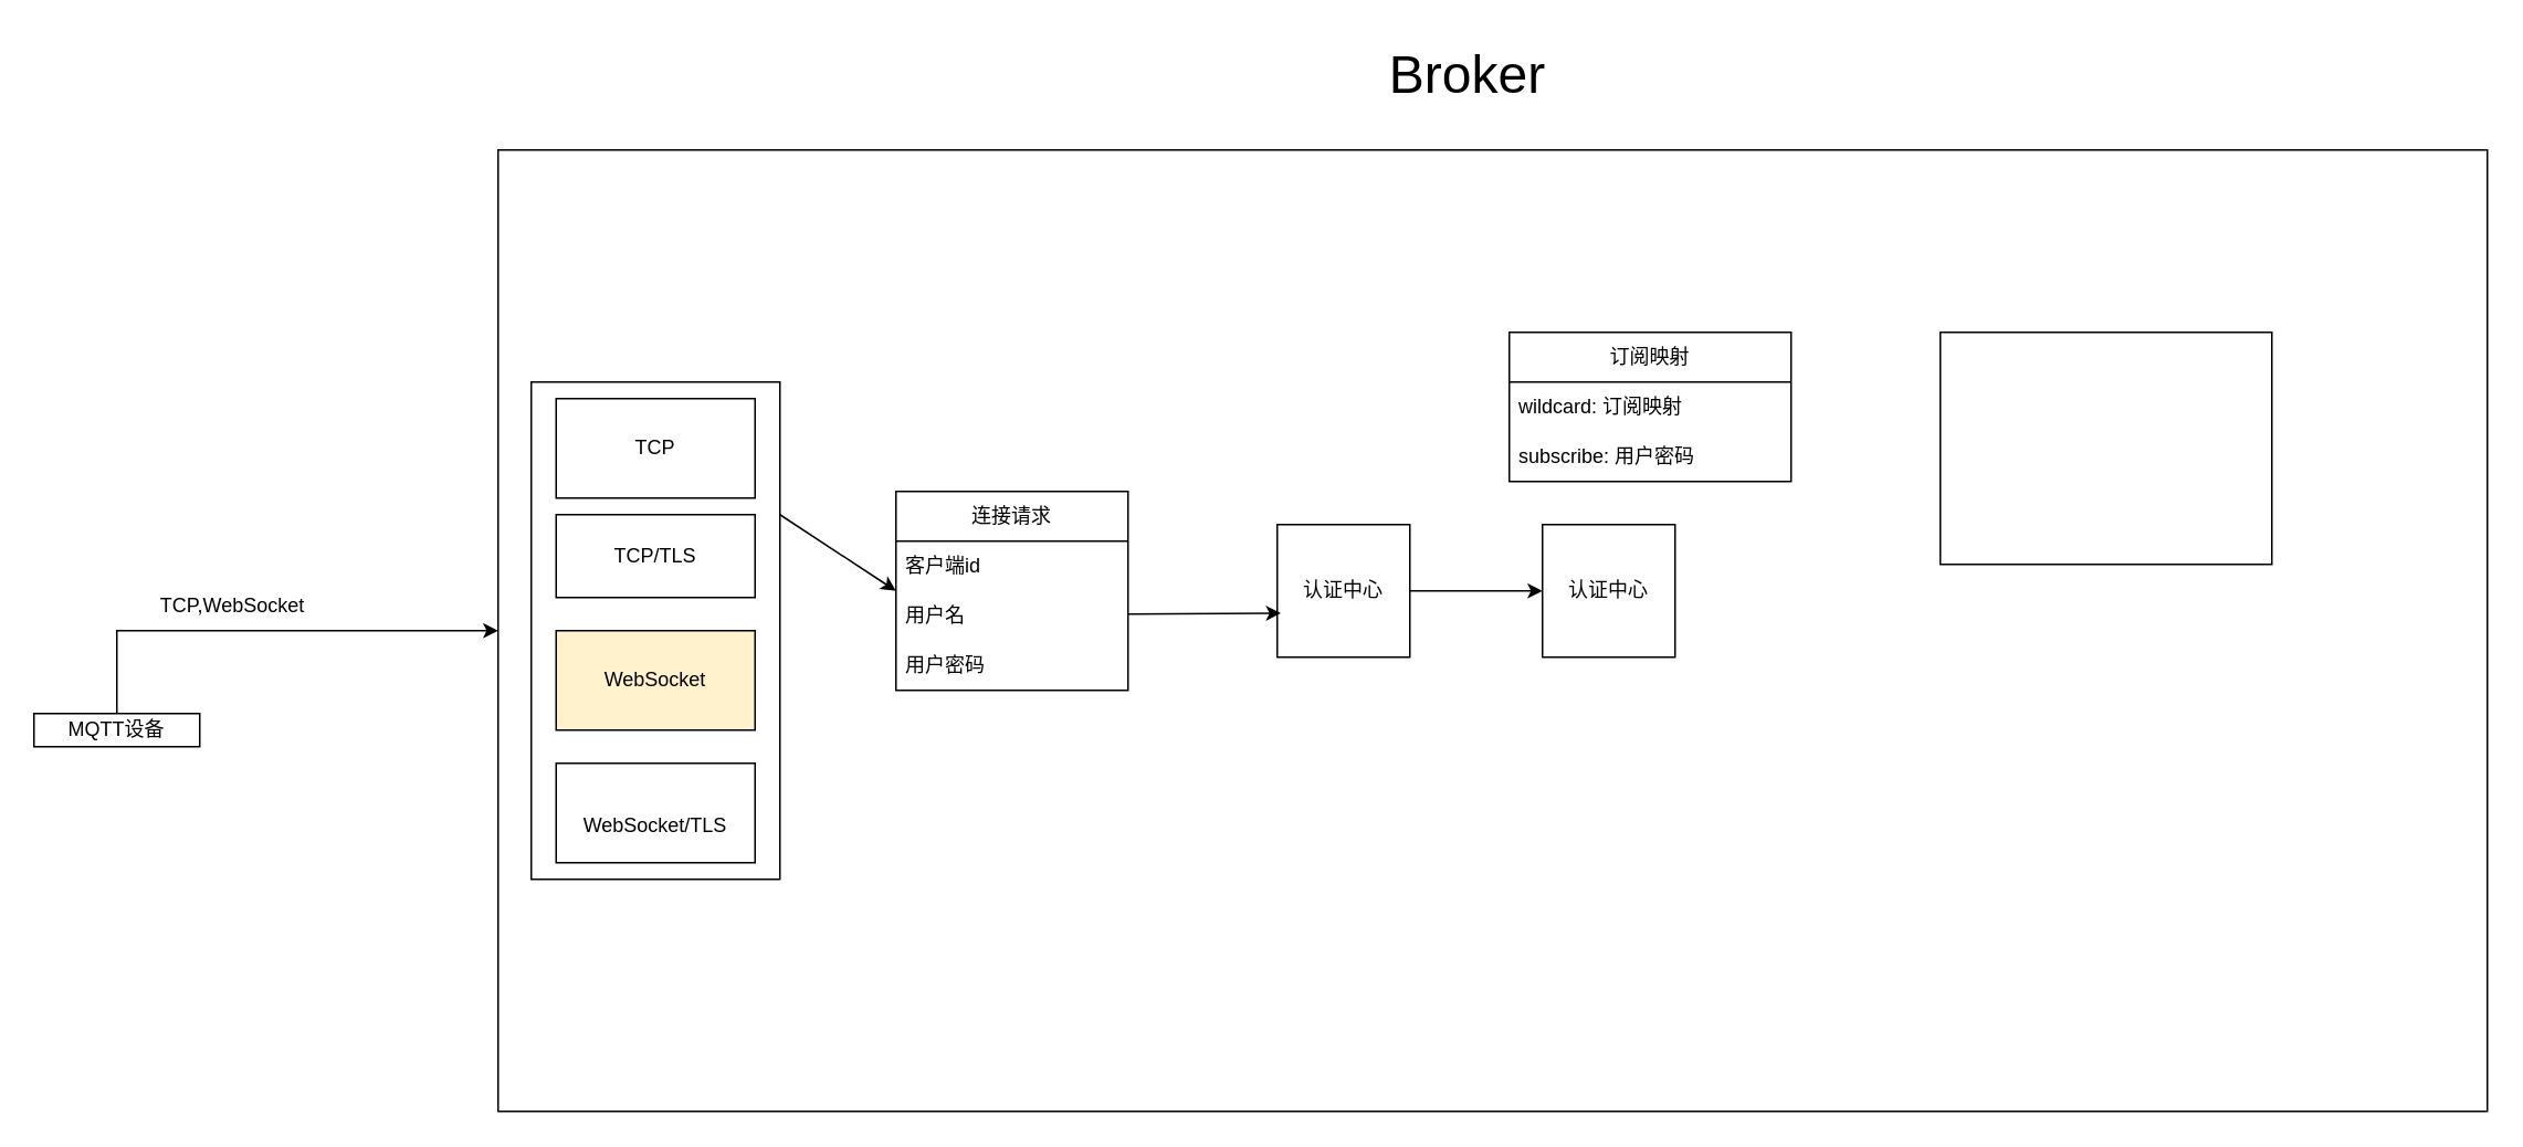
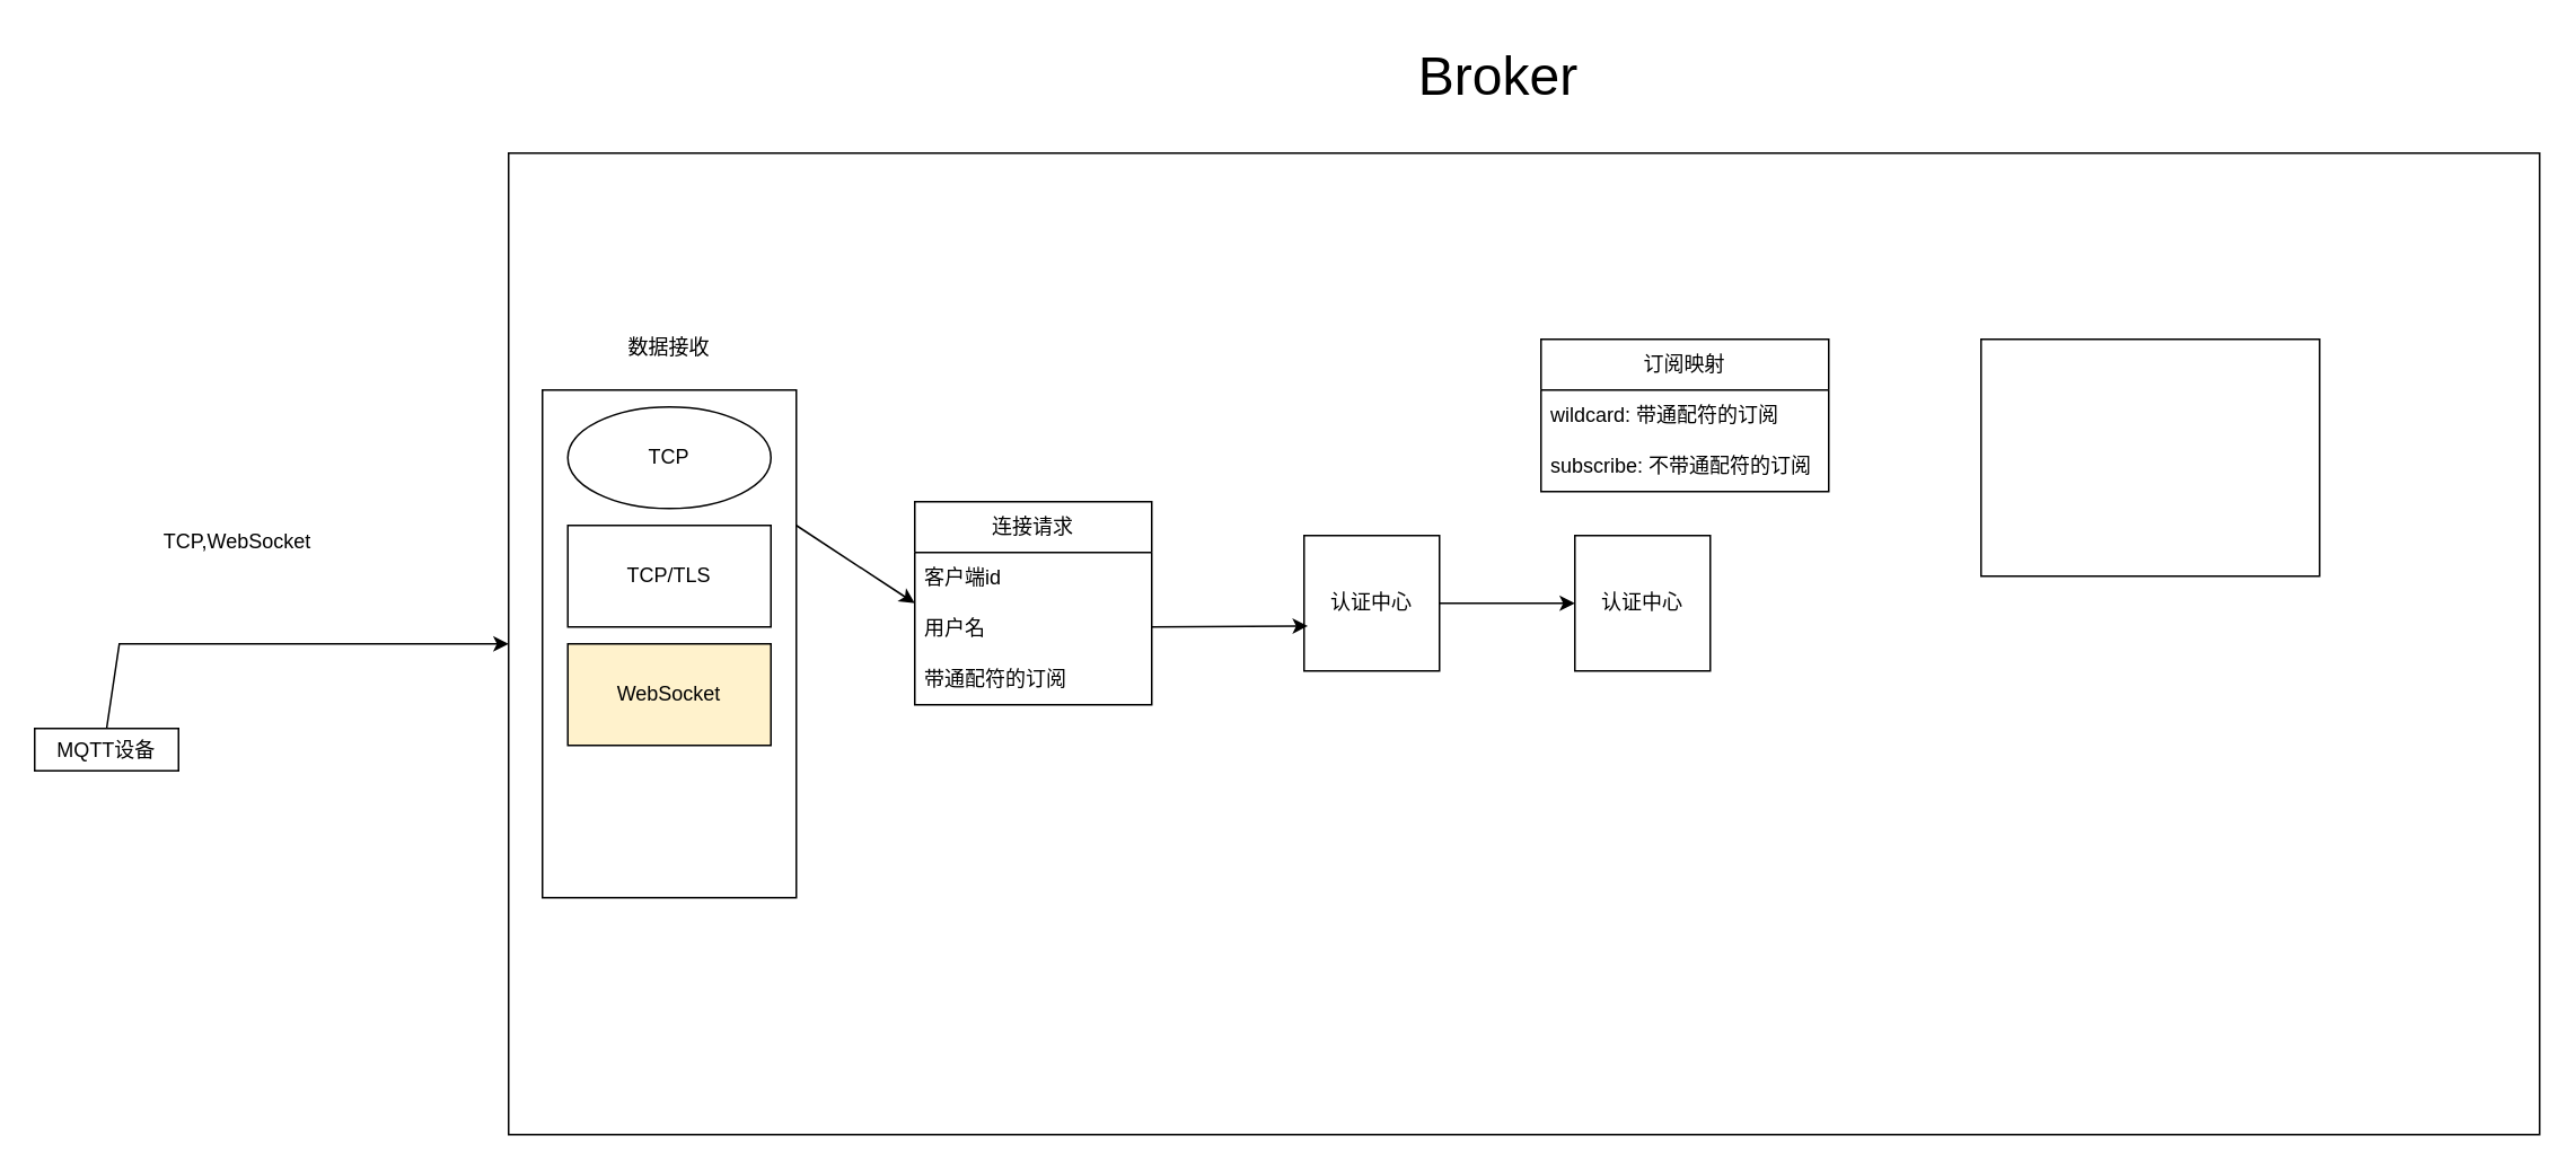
  <mxCell id="0" />
  <mxCell id="1" parent="0" />
  <mxCell id="2" value="" style="rounded=0;whiteSpace=wrap;html=1;" vertex="1" parent="1"><mxGeometry x="300" y="90" width="1200" height="580" as="geometry" /></mxCell>
- <mxCell id="3" value="MQTT设备" style="rounded=0;whiteSpace=wrap;html=1;" vertex="1" parent="1"><mxGeometry x="20" y="430" width="100" height="20" as="geometry" /></mxCell>
+ <mxCell id="3" value="MQTT设备" style="rounded=0;whiteSpace=wrap;html=1;" vertex="1" parent="1"><mxGeometry x="20" y="430" width="85" height="25" as="geometry" /></mxCell>
  <mxCell id="4" value="" style="endArrow=classic;html=1;rounded=0;entryX=0;entryY=0.5;entryDx=0;entryDy=0;exitX=0.5;exitY=0;exitDx=0;exitDy=0;" edge="1" parent="1" source="3" target="2"><mxGeometry width="50" height="50" relative="1" as="geometry"><mxPoint x="90" y="210" as="sourcePoint" /><mxPoint x="140" y="160" as="targetPoint" /><Array as="points"><mxPoint x="70" y="380" /></Array></mxGeometry></mxCell>
- <mxCell id="5" value="TCP,WebSocket" style="text;html=1;strokeColor=none;fillColor=none;align=center;verticalAlign=middle;whiteSpace=wrap;rounded=0;" vertex="1" parent="1"><mxGeometry x="90" y="350" width="100" height="30" as="geometry" /></mxCell>
+ <mxCell id="5" value="TCP,WebSocket" style="text;html=1;strokeColor=none;fillColor=none;align=center;verticalAlign=middle;whiteSpace=wrap;rounded=0;" vertex="1" parent="1"><mxGeometry x="90" y="305" width="100" height="30" as="geometry" /></mxCell>
  <mxCell id="6" value="" style="rounded=0;whiteSpace=wrap;html=1;movable=1;resizable=1;rotatable=1;deletable=1;editable=1;locked=0;connectable=1;" vertex="1" parent="1"><mxGeometry x="320" y="230" width="150" height="300" as="geometry" /></mxCell>
- <mxCell id="7" value="TCP/TLS" style="rounded=0;whiteSpace=wrap;html=1;" vertex="1" parent="1"><mxGeometry x="335" y="310" width="120" height="50" as="geometry" /></mxCell>
- <mxCell id="8" value="TCP" style="rounded=0;whiteSpace=wrap;html=1;" vertex="1" parent="1"><mxGeometry x="335" y="240" width="120" height="60" as="geometry" /></mxCell>
+ <mxCell id="7" value="TCP/TLS" style="rounded=0;whiteSpace=wrap;html=1;" vertex="1" parent="1"><mxGeometry x="335" y="310" width="120" height="60" as="geometry" /></mxCell>
+ <mxCell id="8" value="TCP" style="ellipse;whiteSpace=wrap;html=1;" vertex="1" parent="1"><mxGeometry x="335" y="240" width="120" height="60" as="geometry" /></mxCell>
  <mxCell id="9" value="WebSocket" style="rounded=0;whiteSpace=wrap;html=1;fillColor=#fff2cc;" vertex="1" parent="1"><mxGeometry x="335" y="380" width="120" height="60" as="geometry" /></mxCell>
- <mxCell id="10" value="&lt;br style=&quot;border-color: var(--border-color);&quot;&gt;WebSocket/TLS" style="rounded=0;whiteSpace=wrap;html=1;" vertex="1" parent="1"><mxGeometry x="335" y="460" width="120" height="60" as="geometry" /></mxCell>
+ <mxCell id="11" value="数据接收" style="text;html=1;strokeColor=none;fillColor=none;align=center;verticalAlign=middle;whiteSpace=wrap;rounded=0;" vertex="1" parent="1"><mxGeometry x="365" y="190" width="60" height="30" as="geometry" /></mxCell>
  <mxCell id="12" value="&lt;font style=&quot;font-size: 32px;&quot;&gt;Broker&lt;/font&gt;" style="text;html=1;strokeColor=none;fillColor=none;align=center;verticalAlign=middle;whiteSpace=wrap;rounded=0;" vertex="1" parent="1"><mxGeometry x="755" y="20" width="260" height="50" as="geometry" /></mxCell>
  <mxCell id="13" value="订阅映射" style="swimlane;fontStyle=0;childLayout=stackLayout;horizontal=1;startSize=30;horizontalStack=0;resizeParent=1;resizeParentMax=0;resizeLast=0;collapsible=1;marginBottom=0;whiteSpace=wrap;html=1;" vertex="1" parent="1"><mxGeometry x="910" y="200" width="170" height="90" as="geometry"><mxRectangle x="860" y="260" width="90" height="30" as="alternateBounds" /></mxGeometry></mxCell>
- <mxCell id="14" value="wildcard: 订阅映射" style="text;strokeColor=none;fillColor=none;align=left;verticalAlign=middle;spacingLeft=4;spacingRight=4;overflow=hidden;points=[[0,0.5],[1,0.5]];portConstraint=eastwest;rotatable=0;whiteSpace=wrap;html=1;" vertex="1" parent="13"><mxGeometry y="30" width="170" height="30" as="geometry" /></mxCell>
- <mxCell id="15" value="subscribe: 用户密码" style="text;strokeColor=none;fillColor=none;align=left;verticalAlign=middle;spacingLeft=4;spacingRight=4;overflow=hidden;points=[[0,0.5],[1,0.5]];portConstraint=eastwest;rotatable=0;whiteSpace=wrap;html=1;" vertex="1" parent="13"><mxGeometry y="60" width="170" height="30" as="geometry" /></mxCell>
+ <mxCell id="14" value="wildcard: 带通配符的订阅" style="text;strokeColor=none;fillColor=none;align=left;verticalAlign=middle;spacingLeft=4;spacingRight=4;overflow=hidden;points=[[0,0.5],[1,0.5]];portConstraint=eastwest;rotatable=0;whiteSpace=wrap;html=1;" vertex="1" parent="13"><mxGeometry y="30" width="170" height="30" as="geometry" /></mxCell>
+ <mxCell id="15" value="subscribe: 不带通配符的订阅" style="text;strokeColor=none;fillColor=none;align=left;verticalAlign=middle;spacingLeft=4;spacingRight=4;overflow=hidden;points=[[0,0.5],[1,0.5]];portConstraint=eastwest;rotatable=0;whiteSpace=wrap;html=1;" vertex="1" parent="13"><mxGeometry y="60" width="170" height="30" as="geometry" /></mxCell>
  <mxCell id="16" value="连接请求" style="swimlane;fontStyle=0;childLayout=stackLayout;horizontal=1;startSize=30;horizontalStack=0;resizeParent=1;resizeParentMax=0;resizeLast=0;collapsible=1;marginBottom=0;whiteSpace=wrap;html=1;" vertex="1" parent="1"><mxGeometry x="540" y="296" width="140" height="120" as="geometry"><mxRectangle x="600" y="346" width="90" height="30" as="alternateBounds" /></mxGeometry></mxCell>
  <mxCell id="17" value="客户端id" style="text;strokeColor=none;fillColor=none;align=left;verticalAlign=middle;spacingLeft=4;spacingRight=4;overflow=hidden;points=[[0,0.5],[1,0.5]];portConstraint=eastwest;rotatable=0;whiteSpace=wrap;html=1;" vertex="1" parent="16"><mxGeometry y="30" width="140" height="30" as="geometry" /></mxCell>
  <mxCell id="18" value="用户名" style="text;strokeColor=none;fillColor=none;align=left;verticalAlign=middle;spacingLeft=4;spacingRight=4;overflow=hidden;points=[[0,0.5],[1,0.5]];portConstraint=eastwest;rotatable=0;whiteSpace=wrap;html=1;" vertex="1" parent="16"><mxGeometry y="60" width="140" height="30" as="geometry" /></mxCell>
- <mxCell id="19" value="用户密码" style="text;strokeColor=none;fillColor=none;align=left;verticalAlign=middle;spacingLeft=4;spacingRight=4;overflow=hidden;points=[[0,0.5],[1,0.5]];portConstraint=eastwest;rotatable=0;whiteSpace=wrap;html=1;" vertex="1" parent="16"><mxGeometry y="90" width="140" height="30" as="geometry" /></mxCell>
+ <mxCell id="19" value="带通配符的订阅" style="text;strokeColor=none;fillColor=none;align=left;verticalAlign=middle;spacingLeft=4;spacingRight=4;overflow=hidden;points=[[0,0.5],[1,0.5]];portConstraint=eastwest;rotatable=0;whiteSpace=wrap;html=1;" vertex="1" parent="16"><mxGeometry y="90" width="140" height="30" as="geometry" /></mxCell>
  <mxCell id="20" value="" style="endArrow=classic;html=1;rounded=0;entryX=0;entryY=0.5;entryDx=0;entryDy=0;" edge="1" parent="1" target="16"><mxGeometry width="50" height="50" relative="1" as="geometry"><mxPoint x="470" y="310" as="sourcePoint" /><mxPoint x="520" y="260" as="targetPoint" /></mxGeometry></mxCell>
  <mxCell id="21" value="" style="edgeStyle=orthogonalEdgeStyle;rounded=0;orthogonalLoop=1;jettySize=auto;html=1;" edge="1" parent="1" source="22" target="24"><mxGeometry relative="1" as="geometry" /></mxCell>
  <mxCell id="22" value="认证中心" style="whiteSpace=wrap;html=1;aspect=fixed;" vertex="1" parent="1"><mxGeometry x="770" y="316" width="80" height="80" as="geometry" /></mxCell>
  <mxCell id="23" value="" style="endArrow=classic;html=1;rounded=0;entryX=0.028;entryY=0.668;entryDx=0;entryDy=0;entryPerimeter=0;" edge="1" parent="1" target="22"><mxGeometry width="50" height="50" relative="1" as="geometry"><mxPoint x="680" y="370" as="sourcePoint" /><mxPoint x="730" y="320" as="targetPoint" /></mxGeometry></mxCell>
  <mxCell id="24" value="认证中心" style="whiteSpace=wrap;html=1;aspect=fixed;" vertex="1" parent="1"><mxGeometry x="930" y="316" width="80" height="80" as="geometry" /></mxCell>
  <mxCell id="25" value="" style="rounded=0;whiteSpace=wrap;html=1;" vertex="1" parent="1"><mxGeometry x="1170" y="200" width="200" height="140" as="geometry" /></mxCell>
